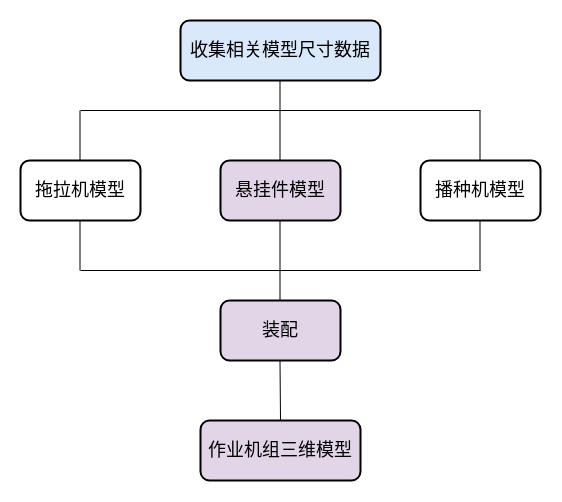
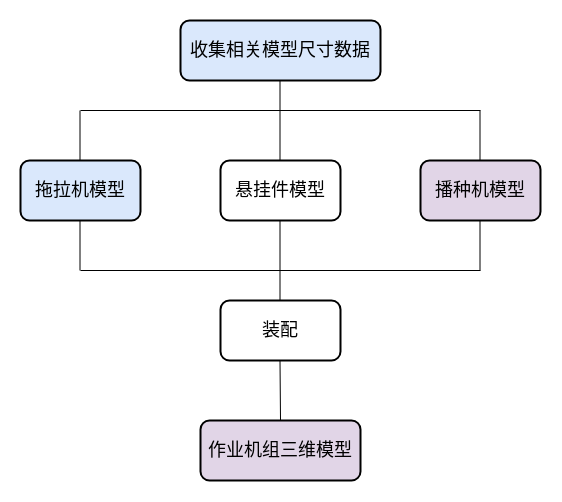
  <mxCell id="0" />
  <mxCell id="1" parent="0" />
  <mxCell id="2" value="收集相关模型尺寸数据" style="rounded=1;whiteSpace=wrap;html=1;fillColor=#dae8fc;strokeWidth=2;fontSize=18;" vertex="1" parent="1"><mxGeometry x="180" y="20" width="200" height="60" as="geometry" /></mxCell>
- <mxCell id="3" value="悬挂件模型" style="whiteSpace=wrap;html=1;rounded=1;fontSize=18;strokeWidth=2;fillColor=#e1d5e7;" vertex="1" parent="1"><mxGeometry x="220" y="160" width="120" height="60" as="geometry" /></mxCell>
- <mxCell id="4" value="拖拉机模型" style="whiteSpace=wrap;html=1;rounded=1;fontSize=18;strokeWidth=2;" vertex="1" parent="1"><mxGeometry x="20" y="160" width="120" height="60" as="geometry" /></mxCell>
- <mxCell id="5" value="播种机模型" style="whiteSpace=wrap;html=1;rounded=1;fontSize=18;strokeWidth=2;" vertex="1" parent="1"><mxGeometry x="420" y="160" width="120" height="60" as="geometry" /></mxCell>
- <mxCell id="6" value="装配" style="whiteSpace=wrap;html=1;rounded=1;fontSize=18;strokeWidth=2;fillColor=#e1d5e7;" vertex="1" parent="1"><mxGeometry x="220" y="300" width="120" height="60" as="geometry" /></mxCell>
+ <mxCell id="3" value="悬挂件模型" style="whiteSpace=wrap;html=1;rounded=1;fontSize=18;strokeWidth=2;" vertex="1" parent="1"><mxGeometry x="220" y="160" width="120" height="60" as="geometry" /></mxCell>
+ <mxCell id="4" value="拖拉机模型" style="whiteSpace=wrap;html=1;rounded=1;fontSize=18;strokeWidth=2;fillColor=#dae8fc;" vertex="1" parent="1"><mxGeometry x="20" y="160" width="120" height="60" as="geometry" /></mxCell>
+ <mxCell id="5" value="播种机模型" style="whiteSpace=wrap;html=1;rounded=1;fontSize=18;strokeWidth=2;fillColor=#e1d5e7;" vertex="1" parent="1"><mxGeometry x="420" y="160" width="120" height="60" as="geometry" /></mxCell>
+ <mxCell id="6" value="装配" style="whiteSpace=wrap;html=1;rounded=1;fontSize=18;strokeWidth=2;" vertex="1" parent="1"><mxGeometry x="220" y="300" width="120" height="60" as="geometry" /></mxCell>
  <mxCell id="7" value="" style="endArrow=none;html=1;fontSize=18;" edge="1" parent="1"><mxGeometry width="50" height="50" relative="1" as="geometry"><mxPoint x="79.5" y="160" as="sourcePoint" /><mxPoint x="79.5" y="110" as="targetPoint" /></mxGeometry></mxCell>
  <mxCell id="8" value="" style="endArrow=none;html=1;fontSize=18;" edge="1" parent="1"><mxGeometry width="50" height="50" relative="1" as="geometry"><mxPoint x="479.5" y="160" as="sourcePoint" /><mxPoint x="479.5" y="110" as="targetPoint" /></mxGeometry></mxCell>
  <mxCell id="9" value="" style="endArrow=none;html=1;fontSize=18;" edge="1" parent="1"><mxGeometry width="50" height="50" relative="1" as="geometry"><mxPoint x="80" y="110" as="sourcePoint" /><mxPoint x="480" y="110" as="targetPoint" /></mxGeometry></mxCell>
  <mxCell id="10" value="" style="endArrow=none;html=1;fontSize=18;" edge="1" parent="1"><mxGeometry width="50" height="50" relative="1" as="geometry"><mxPoint x="79.5" y="270" as="sourcePoint" /><mxPoint x="79.5" y="220" as="targetPoint" /></mxGeometry></mxCell>
  <mxCell id="11" value="" style="endArrow=none;html=1;fontSize=18;" edge="1" parent="1"><mxGeometry width="50" height="50" relative="1" as="geometry"><mxPoint x="479.5" y="270" as="sourcePoint" /><mxPoint x="479.5" y="220" as="targetPoint" /></mxGeometry></mxCell>
  <mxCell id="12" value="" style="endArrow=none;html=1;fontSize=18;" edge="1" parent="1"><mxGeometry width="50" height="50" relative="1" as="geometry"><mxPoint x="80" y="270" as="sourcePoint" /><mxPoint x="480" y="270" as="targetPoint" /></mxGeometry></mxCell>
  <mxCell id="13" value="" style="endArrow=none;html=1;fontSize=18;" edge="1" parent="1"><mxGeometry width="50" height="50" relative="1" as="geometry"><mxPoint x="279.5" y="300" as="sourcePoint" /><mxPoint x="279.5" y="220" as="targetPoint" /></mxGeometry></mxCell>
  <mxCell id="14" value="" style="endArrow=none;html=1;fontSize=18;" edge="1" parent="1"><mxGeometry width="50" height="50" relative="1" as="geometry"><mxPoint x="279.5" y="160" as="sourcePoint" /><mxPoint x="279.5" y="80" as="targetPoint" /></mxGeometry></mxCell>
  <mxCell id="15" value="" style="endArrow=none;html=1;fontSize=18;" edge="1" parent="1"><mxGeometry width="50" height="50" relative="1" as="geometry"><mxPoint x="280" y="420" as="sourcePoint" /><mxPoint x="279.5" y="360" as="targetPoint" /></mxGeometry></mxCell>
  <mxCell id="16" value="作业机组三维模型" style="whiteSpace=wrap;html=1;rounded=1;fontSize=18;strokeWidth=2;fillColor=#e1d5e7;" vertex="1" parent="1"><mxGeometry x="200" y="420" width="160" height="60" as="geometry" /></mxCell>
